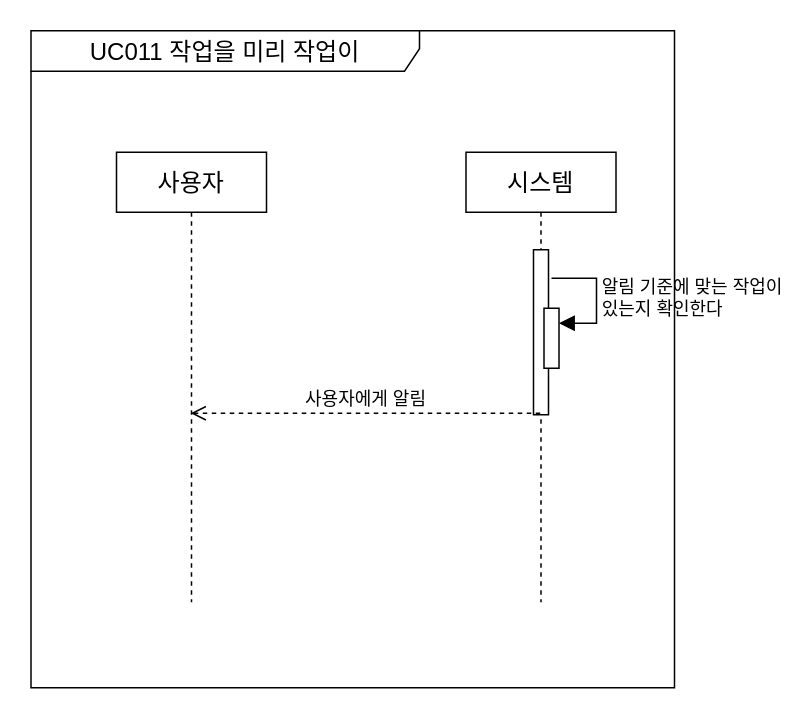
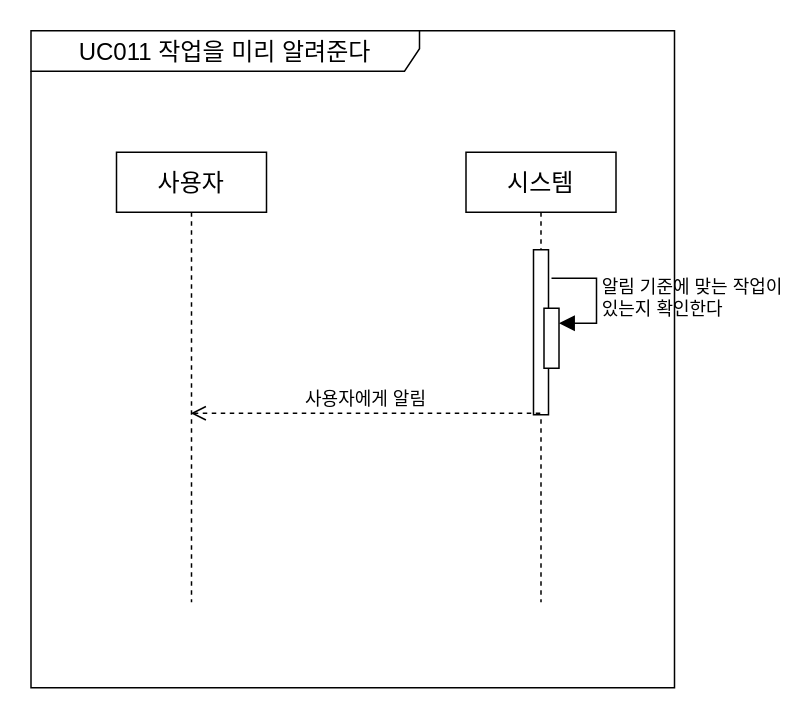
  <mxCell id="0" />
  <mxCell id="1" parent="0" />
  <mxCell id="2" value="사용자" style="shape=umlLifeline;perimeter=lifelinePerimeter;whiteSpace=wrap;html=1;container=1;dropTarget=0;collapsible=0;recursiveResize=0;outlineConnect=0;portConstraint=eastwest;newEdgeStyle={&quot;edgeStyle&quot;:&quot;elbowEdgeStyle&quot;,&quot;elbow&quot;:&quot;vertical&quot;,&quot;curved&quot;:0,&quot;rounded&quot;:0};fontSize=16;" vertex="1" parent="1"><mxGeometry x="77" y="101" width="100" height="300" as="geometry" /></mxCell>
  <mxCell id="3" value="시스템" style="shape=umlLifeline;perimeter=lifelinePerimeter;whiteSpace=wrap;html=1;container=1;dropTarget=0;collapsible=0;recursiveResize=0;outlineConnect=0;portConstraint=eastwest;newEdgeStyle={&quot;edgeStyle&quot;:&quot;elbowEdgeStyle&quot;,&quot;elbow&quot;:&quot;vertical&quot;,&quot;curved&quot;:0,&quot;rounded&quot;:0};fontSize=16;" vertex="1" parent="1"><mxGeometry x="310" y="101" width="100" height="300" as="geometry" /></mxCell>
  <mxCell id="4" value="" style="html=1;points=[];perimeter=orthogonalPerimeter;outlineConnect=0;targetShapes=umlLifeline;portConstraint=eastwest;newEdgeStyle={&quot;edgeStyle&quot;:&quot;elbowEdgeStyle&quot;,&quot;elbow&quot;:&quot;vertical&quot;,&quot;curved&quot;:0,&quot;rounded&quot;:0};fontSize=16;" vertex="1" parent="3"><mxGeometry x="45" y="65" width="10" height="110" as="geometry" /></mxCell>
  <mxCell id="5" value="" style="html=1;points=[];perimeter=orthogonalPerimeter;outlineConnect=0;targetShapes=umlLifeline;portConstraint=eastwest;newEdgeStyle={&quot;edgeStyle&quot;:&quot;elbowEdgeStyle&quot;,&quot;elbow&quot;:&quot;vertical&quot;,&quot;curved&quot;:0,&quot;rounded&quot;:0};fontSize=16;" vertex="1" parent="3"><mxGeometry x="52" y="104" width="10" height="40" as="geometry" /></mxCell>
  <mxCell id="6" value="알림 기준에 맞는 작업이 &lt;br&gt;있는지 확인한다" style="html=1;align=left;spacingLeft=2;endArrow=block;rounded=0;edgeStyle=orthogonalEdgeStyle;curved=0;rounded=0;fontSize=12;startSize=8;endSize=8;" edge="1" target="5" parent="3"><mxGeometry x="0.012" relative="1" as="geometry"><mxPoint x="57" y="84" as="sourcePoint" /><Array as="points"><mxPoint x="87" y="114" /></Array><mxPoint as="offset" /></mxGeometry></mxCell>
  <mxCell id="7" value="사용자에게 알림" style="html=1;verticalAlign=bottom;endArrow=open;dashed=1;endSize=8;edgeStyle=elbowEdgeStyle;elbow=vertical;curved=0;rounded=0;fontSize=12;" edge="1" parent="1" target="2"><mxGeometry relative="1" as="geometry"><mxPoint x="359.5" y="275" as="sourcePoint" /><mxPoint x="259" y="275" as="targetPoint" /></mxGeometry></mxCell>
- <mxCell id="8" value="UC011 작업을 미리 작업이" style="shape=umlFrame;whiteSpace=wrap;html=1;pointerEvents=0;fontSize=16;width=259;height=27;" vertex="1" parent="1"><mxGeometry x="20" y="20" width="429" height="438" as="geometry" /></mxCell>
+ <mxCell id="8" value="UC011 작업을 미리 알려준다" style="shape=umlFrame;whiteSpace=wrap;html=1;pointerEvents=0;fontSize=16;width=259;height=27;" vertex="1" parent="1"><mxGeometry x="20" y="20" width="429" height="438" as="geometry" /></mxCell>
